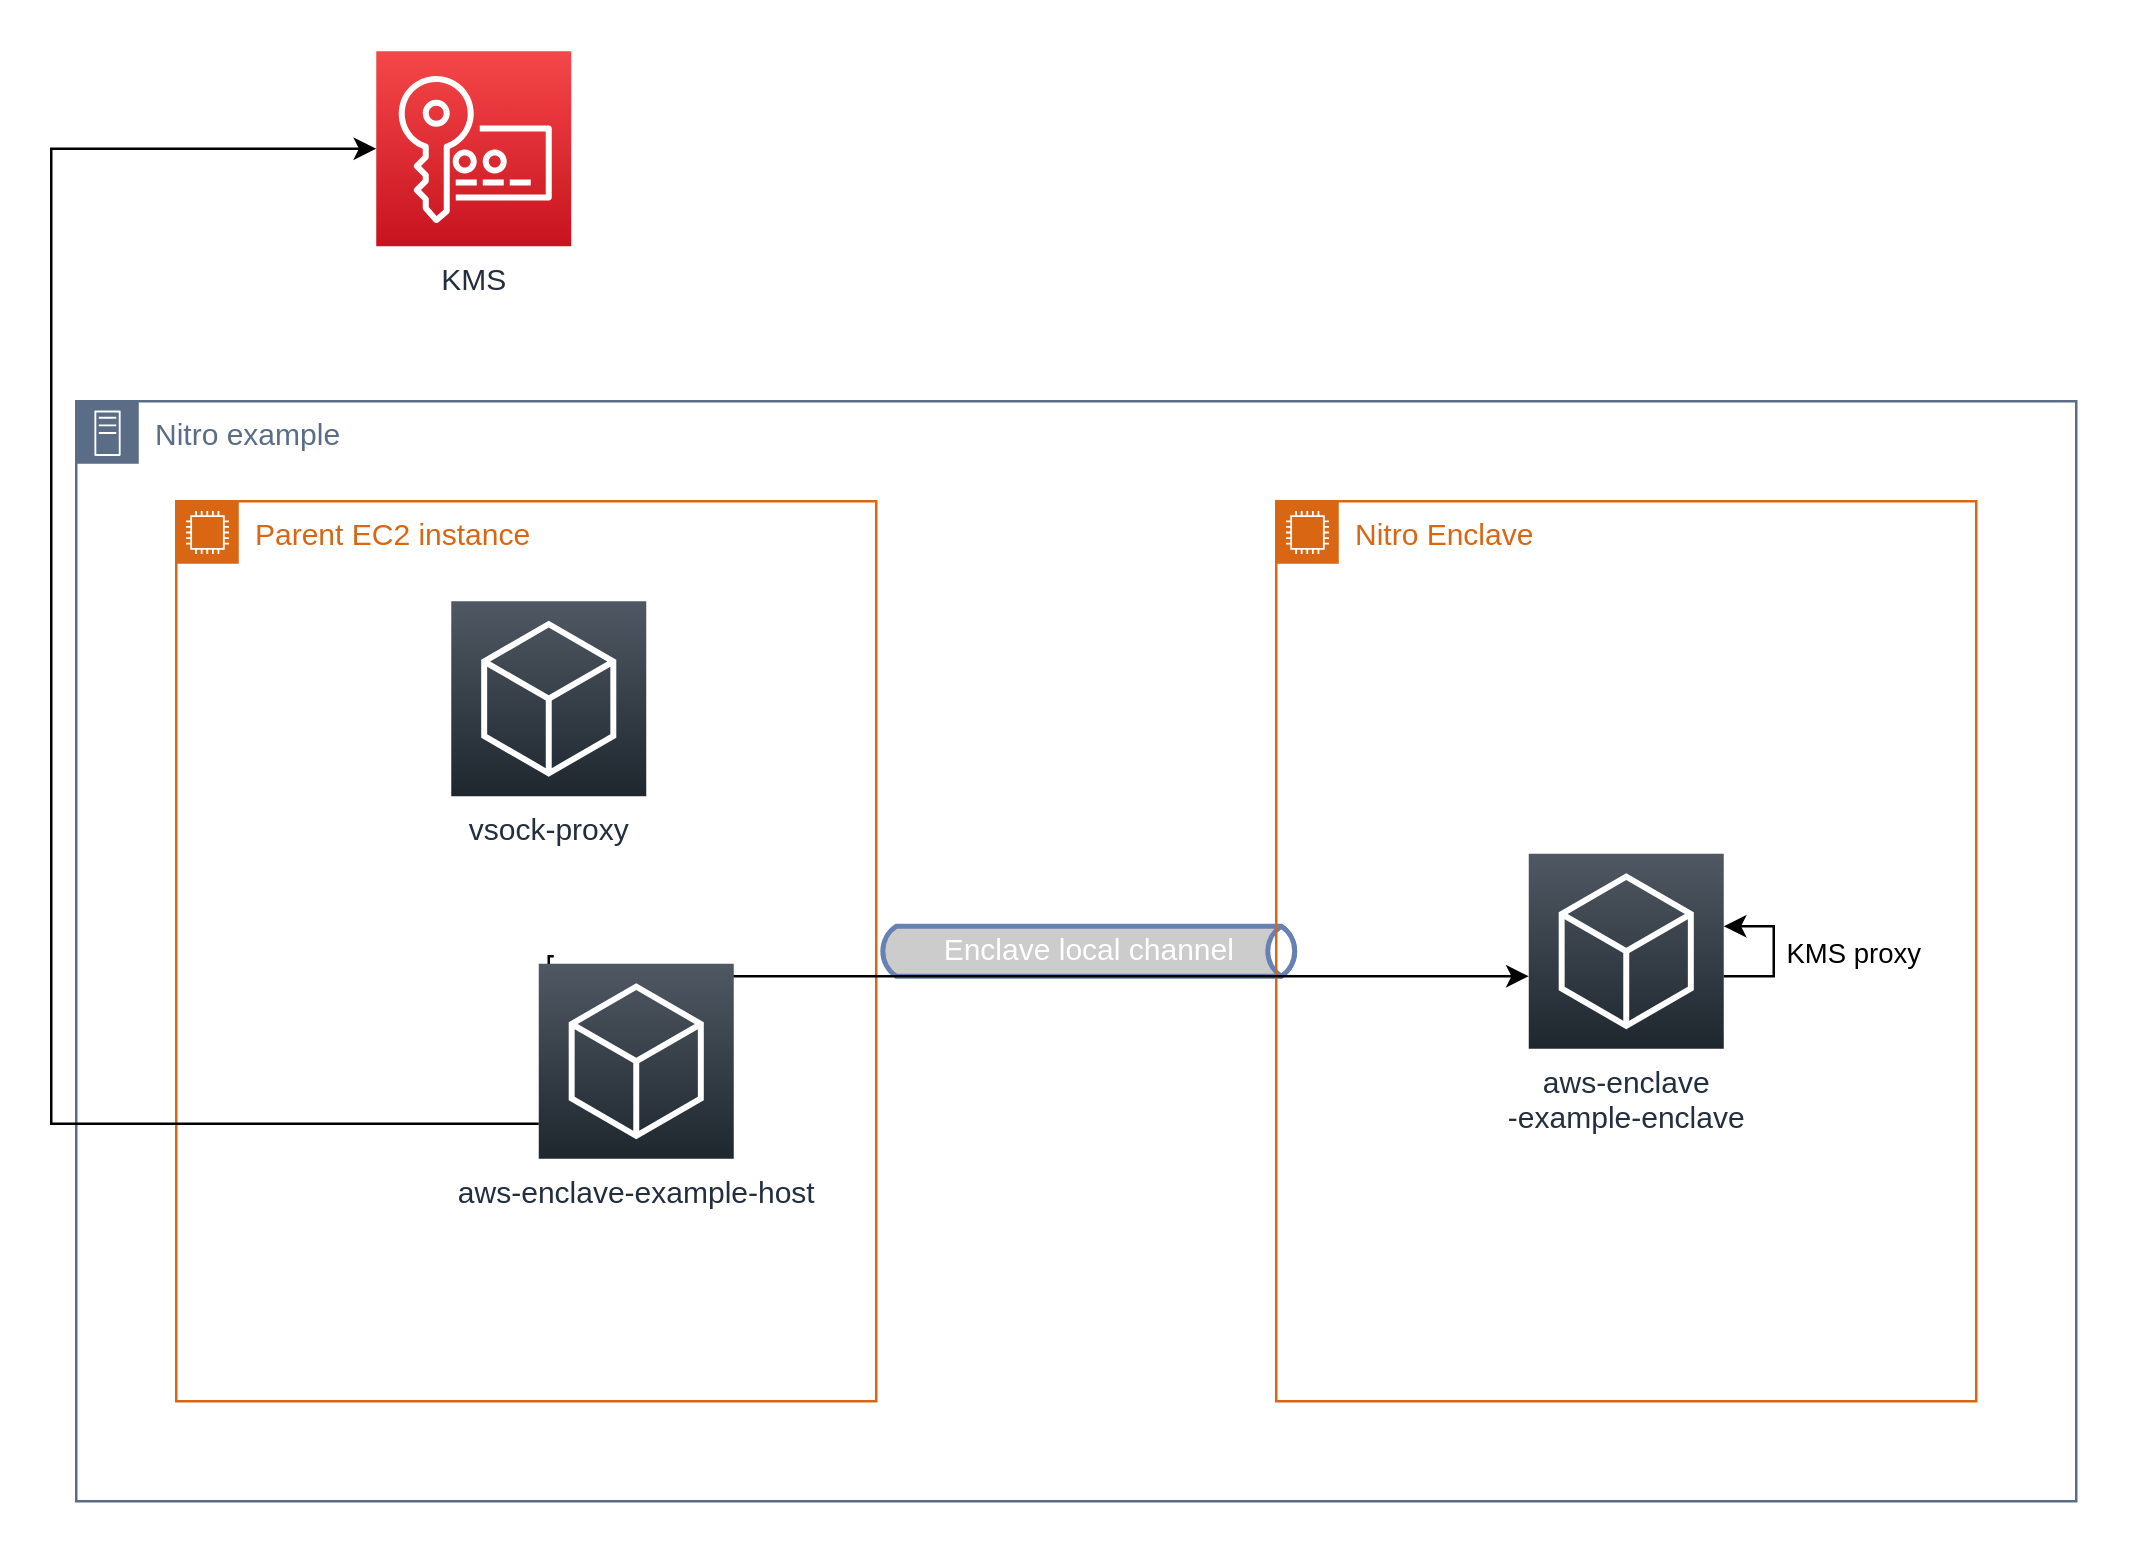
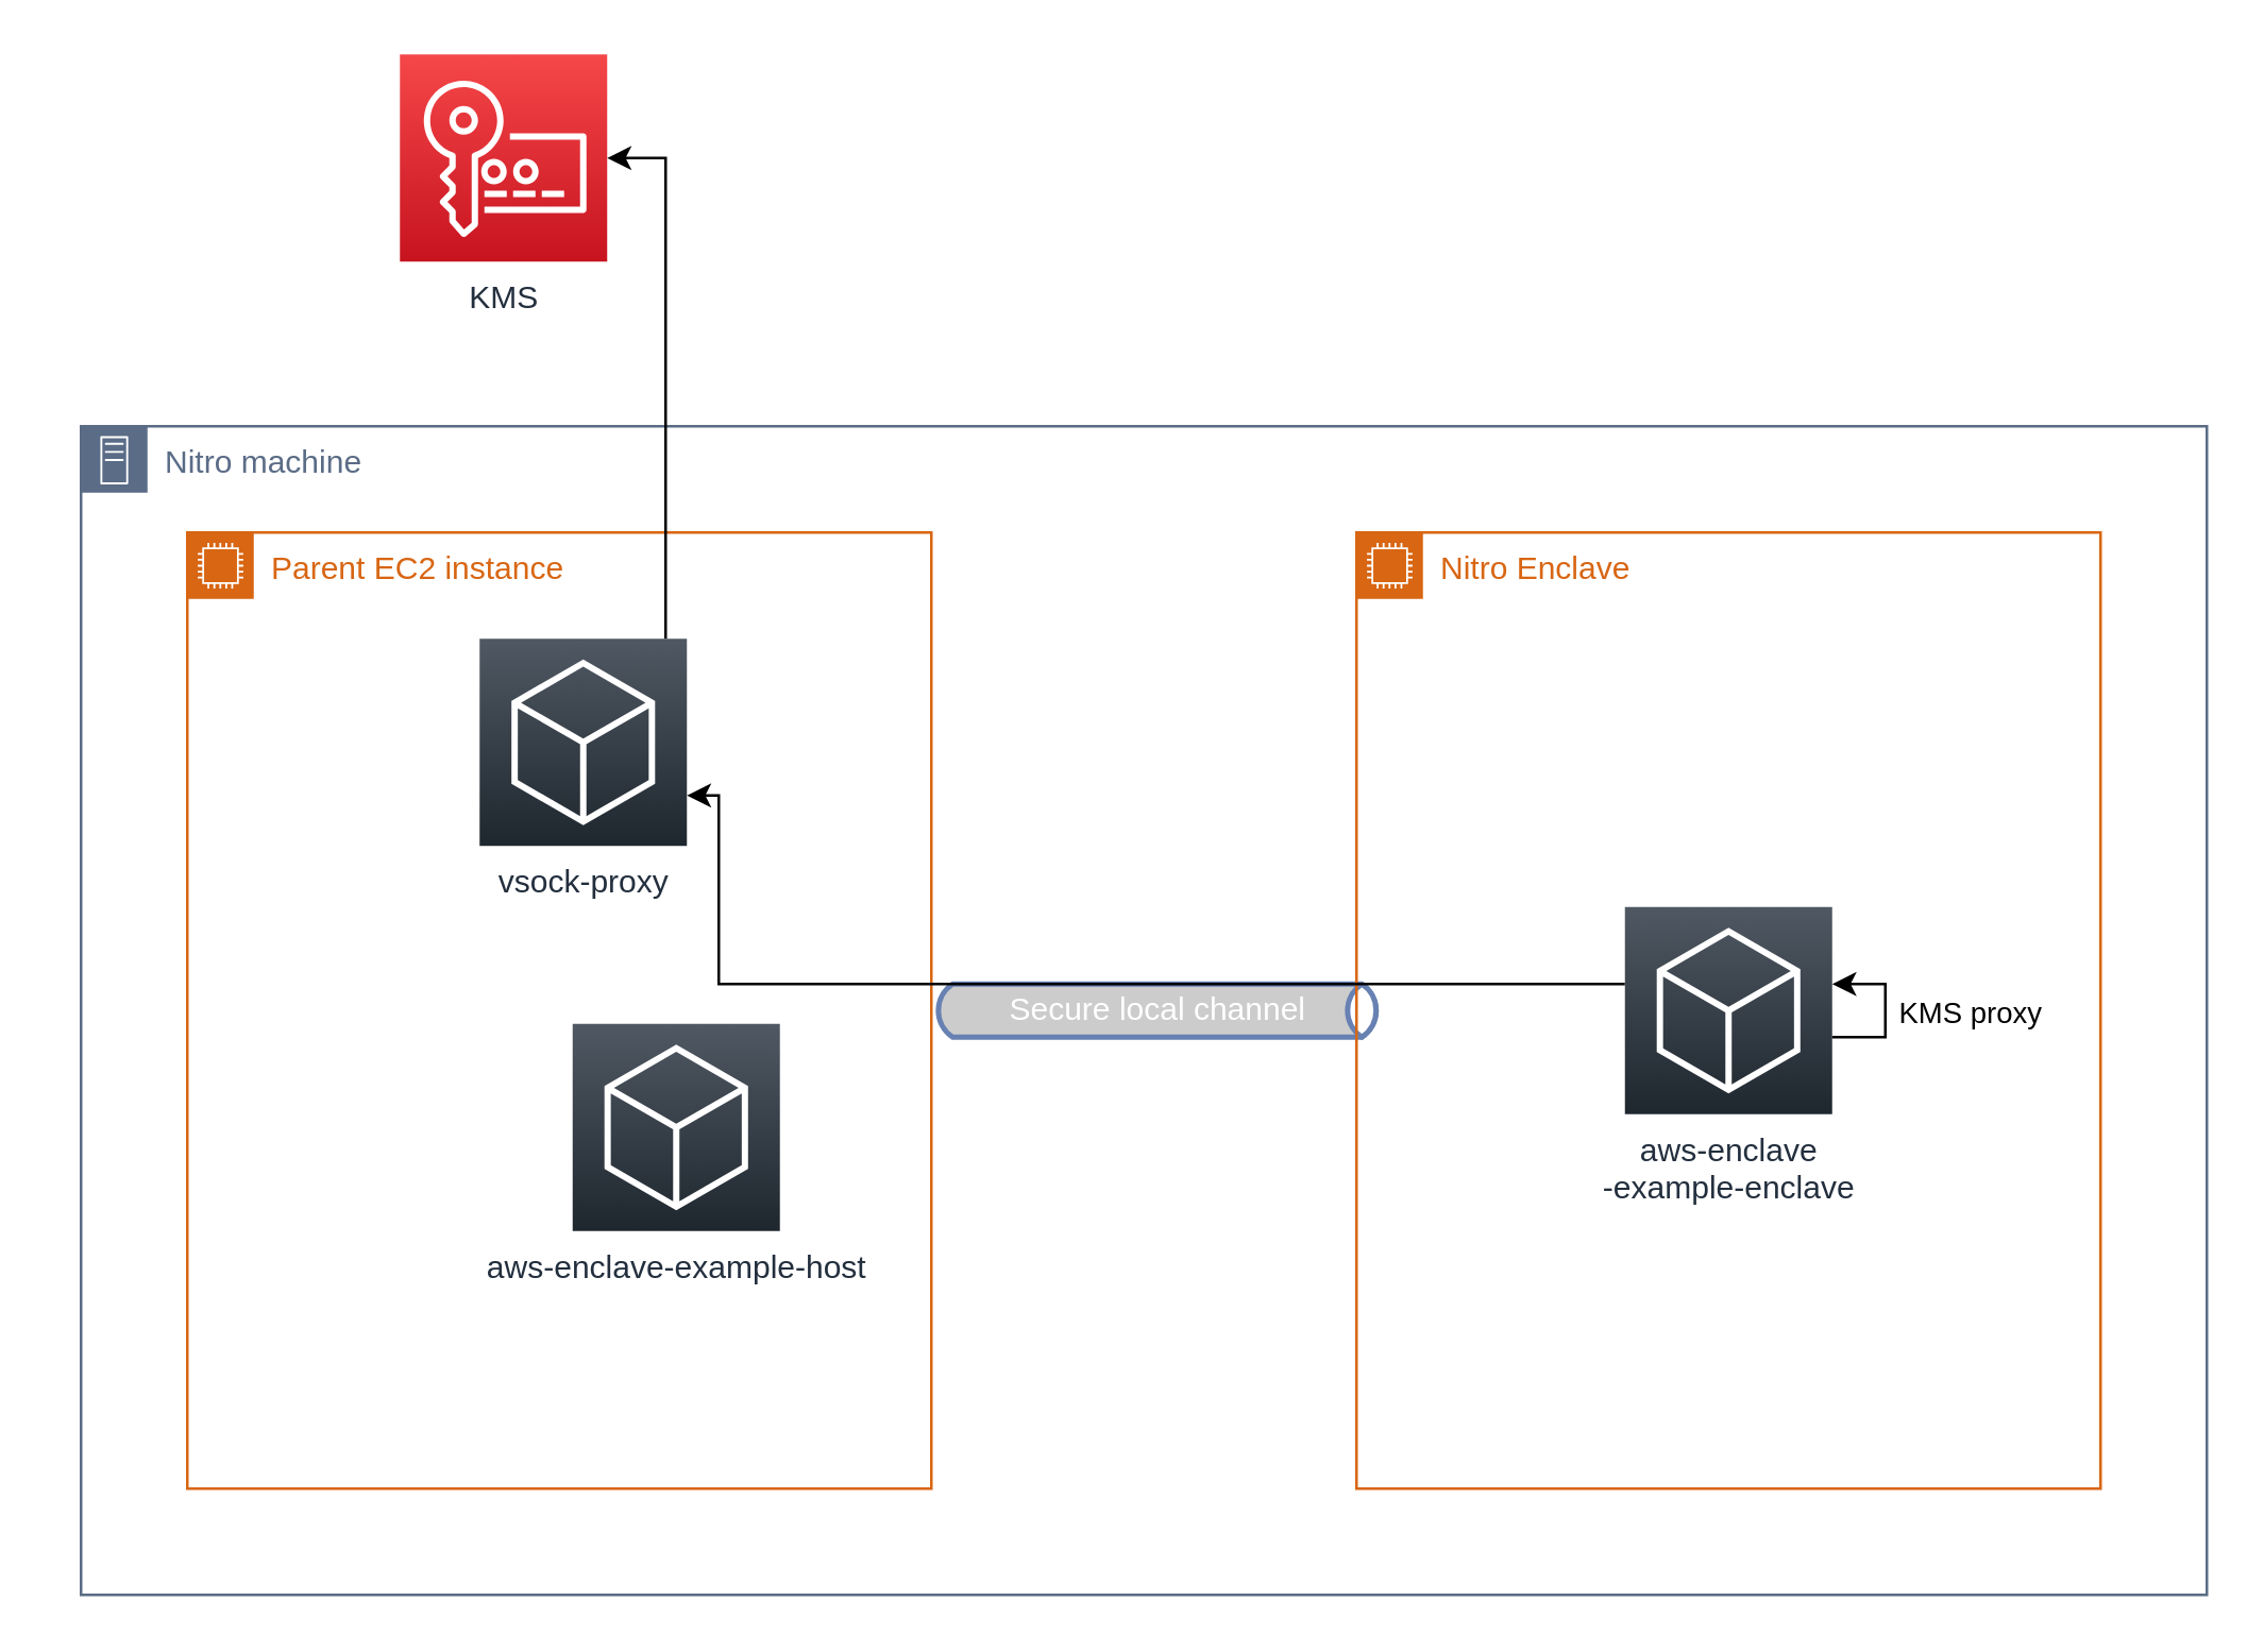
  <mxCell id="0" />
  <mxCell id="1" parent="0" />
- <mxCell id="2" value="Nitro example" style="points=[[0,0],[0.25,0],[0.5,0],[0.75,0],[1,0],[1,0.25],[1,0.5],[1,0.75],[1,1],[0.75,1],[0.5,1],[0.25,1],[0,1],[0,0.75],[0,0.5],[0,0.25]];outlineConnect=0;gradientColor=none;html=1;whiteSpace=wrap;fontSize=12;fontStyle=0;shape=mxgraph.aws4.group;grIcon=mxgraph.aws4.group_on_premise;strokeColor=#5A6C86;fillColor=none;verticalAlign=top;align=left;spacingLeft=30;fontColor=#5A6C86;dashed=0;" parent="1" vertex="1"><mxGeometry x="30" y="160" width="800" height="440" as="geometry" /></mxCell>
+ <mxCell id="2" value="Nitro machine" style="points=[[0,0],[0.25,0],[0.5,0],[0.75,0],[1,0],[1,0.25],[1,0.5],[1,0.75],[1,1],[0.75,1],[0.5,1],[0.25,1],[0,1],[0,0.75],[0,0.5],[0,0.25]];outlineConnect=0;gradientColor=none;html=1;whiteSpace=wrap;fontSize=12;fontStyle=0;shape=mxgraph.aws4.group;grIcon=mxgraph.aws4.group_on_premise;strokeColor=#5A6C86;fillColor=none;verticalAlign=top;align=left;spacingLeft=30;fontColor=#5A6C86;dashed=0;" parent="1" vertex="1"><mxGeometry x="30" y="160" width="800" height="440" as="geometry" /></mxCell>
  <mxCell id="3" value="Parent EC2 instance" style="points=[[0,0],[0.25,0],[0.5,0],[0.75,0],[1,0],[1,0.25],[1,0.5],[1,0.75],[1,1],[0.75,1],[0.5,1],[0.25,1],[0,1],[0,0.75],[0,0.5],[0,0.25]];outlineConnect=0;gradientColor=none;html=1;whiteSpace=wrap;fontSize=12;fontStyle=0;shape=mxgraph.aws4.group;grIcon=mxgraph.aws4.group_ec2_instance_contents;strokeColor=#D86613;fillColor=none;verticalAlign=top;align=left;spacingLeft=30;fontColor=#D86613;dashed=0;" parent="1" vertex="1"><mxGeometry x="70" y="200" width="280" height="360" as="geometry" /></mxCell>
- <mxCell id="4" value="Enclave local channel" style="html=1;outlineConnect=0;fillColor=#CCCCCC;strokeColor=#6881B3;gradientColor=none;gradientDirection=north;strokeWidth=2;shape=mxgraph.networks.bus;gradientColor=none;gradientDirection=north;fontColor=#ffffff;perimeter=backbonePerimeter;backboneSize=20;" parent="1" vertex="1"><mxGeometry x="350" y="350" width="170" height="60" as="geometry" /></mxCell>
+ <mxCell id="4" value="Secure local channel" style="html=1;outlineConnect=0;fillColor=#CCCCCC;strokeColor=#6881B3;gradientColor=none;gradientDirection=north;strokeWidth=2;shape=mxgraph.networks.bus;gradientColor=none;gradientDirection=north;fontColor=#ffffff;perimeter=backbonePerimeter;backboneSize=20;" parent="1" vertex="1"><mxGeometry x="350" y="350" width="170" height="60" as="geometry" /></mxCell>
  <mxCell id="5" value="Nitro Enclave" style="points=[[0,0],[0.25,0],[0.5,0],[0.75,0],[1,0],[1,0.25],[1,0.5],[1,0.75],[1,1],[0.75,1],[0.5,1],[0.25,1],[0,1],[0,0.75],[0,0.5],[0,0.25]];outlineConnect=0;gradientColor=none;html=1;whiteSpace=wrap;fontSize=12;fontStyle=0;shape=mxgraph.aws4.group;grIcon=mxgraph.aws4.group_ec2_instance_contents;strokeColor=#D86613;fillColor=none;verticalAlign=top;align=left;spacingLeft=30;fontColor=#D86613;dashed=0;" parent="1" vertex="1"><mxGeometry x="510" y="200" width="280" height="360" as="geometry" /></mxCell>
+ <mxCell id="6" style="edgeStyle=orthogonalEdgeStyle;rounded=0;orthogonalLoop=1;jettySize=auto;html=1;" parent="1" source="7" target="13" edge="1"><mxGeometry relative="1" as="geometry"><Array as="points"><mxPoint x="250" y="59" /></Array></mxGeometry></mxCell>
  <mxCell id="7" value="vsock-proxy" style="gradientDirection=north;outlineConnect=0;fontColor=#232F3E;gradientColor=#505863;fillColor=#1E262E;strokeColor=#ffffff;dashed=0;verticalLabelPosition=bottom;verticalAlign=top;align=center;html=1;fontSize=12;fontStyle=0;aspect=fixed;shape=mxgraph.aws4.resourceIcon;resIcon=mxgraph.aws4.general;" parent="1" vertex="1"><mxGeometry x="180" y="240" width="78" height="78" as="geometry" /></mxCell>
- <mxCell id="8" style="edgeStyle=orthogonalEdgeStyle;rounded=0;orthogonalLoop=1;jettySize=auto;html=1;exitX=0.077;exitY=-0.038;exitDx=0;exitDy=0;exitPerimeter=0;" parent="1" source="10" target="12" edge="1"><mxGeometry relative="1" as="geometry"><Array as="points"><mxPoint x="219" y="390" /></Array></mxGeometry></mxCell>
- <mxCell id="9" style="edgeStyle=orthogonalEdgeStyle;rounded=0;orthogonalLoop=1;jettySize=auto;html=1;" edge="1" parent="1" source="10" target="13"><mxGeometry relative="1" as="geometry"><Array as="points"><mxPoint x="20" y="449" /><mxPoint x="20" y="59" /></Array></mxGeometry></mxCell>
  <mxCell id="10" value="aws-enclave-example-host" style="gradientDirection=north;outlineConnect=0;fontColor=#232F3E;gradientColor=#505863;fillColor=#1E262E;strokeColor=#ffffff;dashed=0;verticalLabelPosition=bottom;verticalAlign=top;align=center;html=1;fontSize=12;fontStyle=0;aspect=fixed;shape=mxgraph.aws4.resourceIcon;resIcon=mxgraph.aws4.general;" parent="1" vertex="1"><mxGeometry x="215" y="385" width="78" height="78" as="geometry" /></mxCell>
+ <mxCell id="11" style="edgeStyle=orthogonalEdgeStyle;rounded=0;orthogonalLoop=1;jettySize=auto;html=1;" parent="1" source="12" target="7" edge="1"><mxGeometry relative="1" as="geometry"><Array as="points"><mxPoint x="270" y="370" /><mxPoint x="270" y="299" /></Array></mxGeometry></mxCell>
  <mxCell id="12" value="aws-enclave&lt;br&gt;-example-enclave" style="gradientDirection=north;outlineConnect=0;fontColor=#232F3E;gradientColor=#505863;fillColor=#1E262E;strokeColor=#ffffff;dashed=0;verticalLabelPosition=bottom;verticalAlign=top;align=center;html=1;fontSize=12;fontStyle=0;aspect=fixed;shape=mxgraph.aws4.resourceIcon;resIcon=mxgraph.aws4.general;" parent="1" vertex="1"><mxGeometry x="611" y="341" width="78" height="78" as="geometry" /></mxCell>
  <mxCell id="13" value="KMS" style="outlineConnect=0;fontColor=#232F3E;gradientColor=#F54749;gradientDirection=north;fillColor=#C7131F;strokeColor=#ffffff;dashed=0;verticalLabelPosition=bottom;verticalAlign=top;align=center;html=1;fontSize=12;fontStyle=0;aspect=fixed;shape=mxgraph.aws4.resourceIcon;resIcon=mxgraph.aws4.key_management_service;" parent="1" vertex="1"><mxGeometry x="150" y="20" width="78" height="78" as="geometry" /></mxCell>
  <mxCell id="14" style="edgeStyle=orthogonalEdgeStyle;rounded=0;orthogonalLoop=1;jettySize=auto;html=1;startArrow=classic;startFill=1;endArrow=none;endFill=0;" parent="1" source="12" target="12" edge="1"><mxGeometry relative="1" as="geometry" /></mxCell>
  <mxCell id="15" value="KMS proxy" style="edgeLabel;html=1;align=center;verticalAlign=middle;resizable=0;points=[];" parent="14" vertex="1" connectable="0"><mxGeometry x="0.567" y="3" relative="1" as="geometry"><mxPoint x="38" y="-13" as="offset" /></mxGeometry></mxCell>
